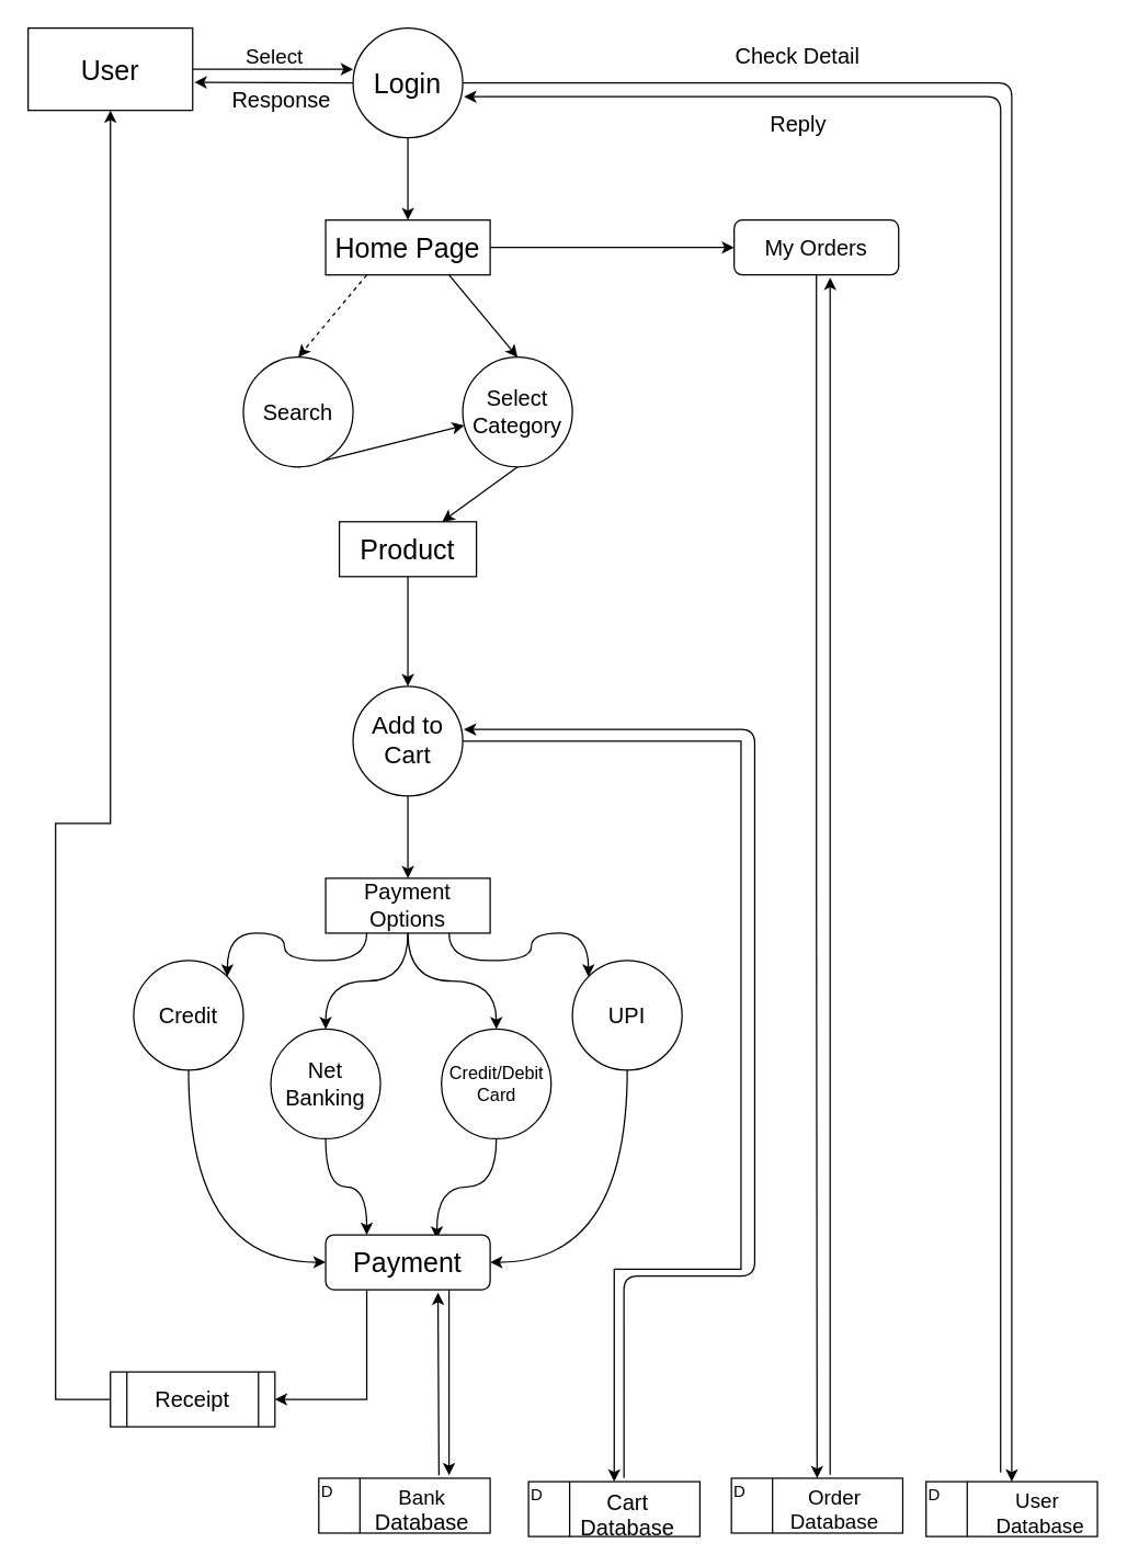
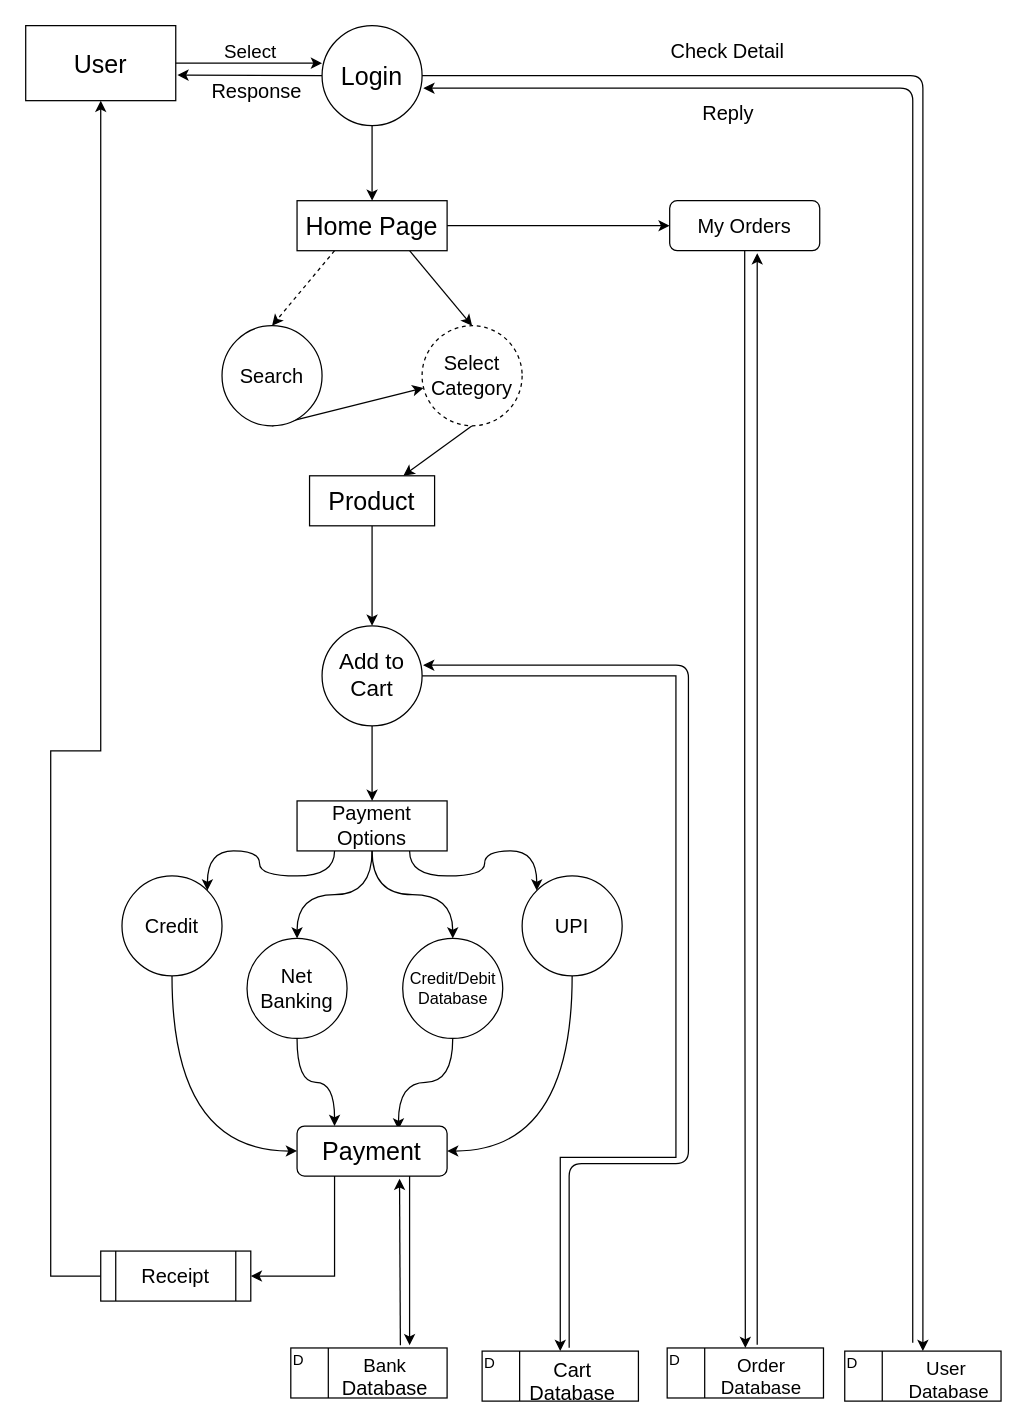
  <mxCell id="0" />
  <mxCell id="1" parent="0" />
  <mxCell id="2" value="&lt;font style=&quot;font-size: 20px&quot;&gt;User&lt;/font&gt;" parent="1" vertex="1" style="rounded=0;whiteSpace=wrap;html=1;"><mxGeometry as="geometry" height="60" width="120" x="20" y="20" /></mxCell>
  <mxCell id="3" value="&lt;font style=&quot;font-size: 20px&quot;&gt;Login&lt;/font&gt;" parent="1" vertex="1" style="ellipse;whiteSpace=wrap;html=1;aspect=fixed;"><mxGeometry as="geometry" height="80" width="80" x="257" y="20" /></mxCell>
  <mxCell id="4" parent="1" style="rounded=0;orthogonalLoop=1;jettySize=auto;html=1;exitX=0.25;exitY=1;exitDx=0;exitDy=0;entryX=0.5;entryY=0;entryDx=0;entryDy=0;dashed=1;" edge="1" source="7" target="9"><mxGeometry as="geometry" relative="1" /></mxCell>
  <mxCell id="5" parent="1" style="edgeStyle=none;rounded=0;orthogonalLoop=1;jettySize=auto;html=1;exitX=0.75;exitY=1;exitDx=0;exitDy=0;entryX=0.5;entryY=0;entryDx=0;entryDy=0;" edge="1" source="7" target="11"><mxGeometry as="geometry" relative="1" /></mxCell>
  <mxCell id="6" parent="1" style="edgeStyle=orthogonalEdgeStyle;curved=1;rounded=0;orthogonalLoop=1;jettySize=auto;html=1;exitX=1;exitY=0.5;exitDx=0;exitDy=0;entryX=0;entryY=0.5;entryDx=0;entryDy=0;" edge="1" source="7" target="36"><mxGeometry as="geometry" relative="1" /></mxCell>
  <mxCell id="7" value="&lt;font style=&quot;font-size: 20px&quot;&gt;Home Page&lt;/font&gt;" parent="1" vertex="1" style="rounded=0;whiteSpace=wrap;html=1;"><mxGeometry as="geometry" height="40" width="120" x="237" y="160" /></mxCell>
  <mxCell id="8" parent="1" style="edgeStyle=none;rounded=0;orthogonalLoop=1;jettySize=auto;html=1;exitX=0.5;exitY=1;exitDx=0;exitDy=0;" edge="1" source="9" target="11"><mxGeometry as="geometry" relative="1" /></mxCell>
  <mxCell id="9" value="&lt;font style=&quot;font-size: 16px&quot;&gt;Search&lt;/font&gt;" parent="1" vertex="1" style="ellipse;whiteSpace=wrap;html=1;aspect=fixed;"><mxGeometry as="geometry" height="80" width="80" x="177" y="260" /></mxCell>
  <mxCell id="10" parent="1" style="edgeStyle=none;rounded=0;orthogonalLoop=1;jettySize=auto;html=1;exitX=0.5;exitY=1;exitDx=0;exitDy=0;entryX=0.75;entryY=0;entryDx=0;entryDy=0;" edge="1" source="11" target="16"><mxGeometry as="geometry" relative="1" /></mxCell>
- <mxCell id="11" value="&lt;font style=&quot;font-size: 16px&quot;&gt;Select Category&lt;/font&gt;" parent="1" vertex="1" style="ellipse;whiteSpace=wrap;html=1;aspect=fixed;"><mxGeometry as="geometry" height="80" width="80" x="337" y="260" /></mxCell>
+ <mxCell id="11" value="&lt;font style=&quot;font-size: 16px&quot;&gt;Select Category&lt;/font&gt;" parent="1" vertex="1" style="ellipse;whiteSpace=wrap;html=1;aspect=fixed;dashed=1;"><mxGeometry as="geometry" height="80" width="80" x="337" y="260" /></mxCell>
  <mxCell id="12" value="" parent="1" style="endArrow=classic;html=1;exitX=1;exitY=0.5;exitDx=0;exitDy=0;" edge="1" source="2"><mxGeometry as="geometry" height="50" width="50" relative="1"><mxPoint as="sourcePoint" x="181" y="50" /><mxPoint as="targetPoint" x="257" y="50" /></mxGeometry></mxCell>
  <mxCell id="13" value="" parent="1" style="endArrow=classic;html=1;entryX=1.011;entryY=0.659;entryDx=0;entryDy=0;entryPerimeter=0;" edge="1" source="3" target="2"><mxGeometry as="geometry" height="50" width="50" relative="1"><mxPoint as="sourcePoint" x="207" y="110" /><mxPoint as="targetPoint" x="197" y="70" /></mxGeometry></mxCell>
  <mxCell id="14" value="" parent="1" style="endArrow=classic;html=1;entryX=0.5;entryY=0;entryDx=0;entryDy=0;exitX=0.5;exitY=1;exitDx=0;exitDy=0;" edge="1" source="3" target="7"><mxGeometry as="geometry" height="50" width="50" relative="1"><mxPoint as="sourcePoint" x="257" y="150" /><mxPoint as="targetPoint" x="307" y="100" /></mxGeometry></mxCell>
  <mxCell id="15" parent="1" style="edgeStyle=none;rounded=0;orthogonalLoop=1;jettySize=auto;html=1;exitX=0.5;exitY=1;exitDx=0;exitDy=0;entryX=0.5;entryY=0;entryDx=0;entryDy=0;" edge="1" source="16" target="19"><mxGeometry as="geometry" relative="1" /></mxCell>
  <mxCell id="16" value="&lt;font style=&quot;font-size: 20px&quot;&gt;Product&lt;/font&gt;" parent="1" vertex="1" style="rounded=0;whiteSpace=wrap;html=1;"><mxGeometry as="geometry" height="40" width="100" x="247" y="380" /></mxCell>
  <mxCell id="17" parent="1" style="edgeStyle=none;rounded=0;orthogonalLoop=1;jettySize=auto;html=1;exitX=0.5;exitY=1;exitDx=0;exitDy=0;" edge="1" source="19" target="24"><mxGeometry as="geometry" relative="1"><mxPoint as="targetPoint" x="296.941" y="660" /></mxGeometry></mxCell>
  <mxCell id="18" parent="1" style="edgeStyle=orthogonalEdgeStyle;rounded=0;orthogonalLoop=1;jettySize=auto;html=1;exitX=1;exitY=0.5;exitDx=0;exitDy=0;entryX=0.5;entryY=0;entryDx=0;entryDy=0;elbow=vertical;" edge="1" source="19" target="45"><mxGeometry as="geometry" relative="1"><mxPoint as="targetPoint" x="415" y="1040" /><Array as="points"><mxPoint x="540" y="540" /><mxPoint x="540" y="925" /><mxPoint x="448" y="925" /></Array></mxGeometry></mxCell>
  <mxCell id="19" value="&lt;font style=&quot;font-size: 18px&quot;&gt;Add to Cart&lt;/font&gt;" parent="1" vertex="1" style="ellipse;whiteSpace=wrap;html=1;aspect=fixed;"><mxGeometry as="geometry" height="80" width="80" x="257" y="500" /></mxCell>
  <mxCell id="20" parent="1" style="edgeStyle=orthogonalEdgeStyle;rounded=0;orthogonalLoop=1;jettySize=auto;html=1;exitX=0.25;exitY=1;exitDx=0;exitDy=0;entryX=1;entryY=0;entryDx=0;entryDy=0;curved=1;" edge="1" source="24" target="26"><mxGeometry as="geometry" relative="1" /></mxCell>
  <mxCell id="21" parent="1" style="edgeStyle=orthogonalEdgeStyle;curved=1;rounded=0;orthogonalLoop=1;jettySize=auto;html=1;exitX=0.5;exitY=1;exitDx=0;exitDy=0;" edge="1" source="24" target="28"><mxGeometry as="geometry" relative="1" /></mxCell>
  <mxCell id="22" parent="1" style="edgeStyle=orthogonalEdgeStyle;curved=1;rounded=0;orthogonalLoop=1;jettySize=auto;html=1;exitX=0.5;exitY=1;exitDx=0;exitDy=0;entryX=0.5;entryY=0;entryDx=0;entryDy=0;" edge="1" source="24" target="30"><mxGeometry as="geometry" relative="1" /></mxCell>
  <mxCell id="23" parent="1" style="edgeStyle=orthogonalEdgeStyle;curved=1;rounded=0;orthogonalLoop=1;jettySize=auto;html=1;exitX=0.75;exitY=1;exitDx=0;exitDy=0;entryX=0;entryY=0;entryDx=0;entryDy=0;" edge="1" source="24" target="32"><mxGeometry as="geometry" relative="1" /></mxCell>
  <mxCell id="24" value="&lt;font style=&quot;font-size: 16px&quot;&gt;Payment Options&lt;/font&gt;" parent="1" vertex="1" style="rounded=0;whiteSpace=wrap;html=1;"><mxGeometry as="geometry" height="40" width="120" x="237" y="640" /></mxCell>
  <mxCell id="25" parent="1" style="edgeStyle=orthogonalEdgeStyle;curved=1;rounded=0;orthogonalLoop=1;jettySize=auto;html=1;exitX=0.5;exitY=1;exitDx=0;exitDy=0;entryX=0;entryY=0.5;entryDx=0;entryDy=0;" edge="1" source="26" target="35"><mxGeometry as="geometry" relative="1" /></mxCell>
  <mxCell id="26" value="&lt;font style=&quot;font-size: 16px&quot;&gt;Credit&lt;/font&gt;" parent="1" vertex="1" style="ellipse;whiteSpace=wrap;html=1;aspect=fixed;"><mxGeometry as="geometry" height="80" width="80" x="97" y="700" /></mxCell>
  <mxCell id="27" parent="1" style="edgeStyle=orthogonalEdgeStyle;curved=1;rounded=0;orthogonalLoop=1;jettySize=auto;html=1;exitX=0.5;exitY=1;exitDx=0;exitDy=0;entryX=0.25;entryY=0;entryDx=0;entryDy=0;" edge="1" source="28" target="35"><mxGeometry as="geometry" relative="1" /></mxCell>
  <mxCell id="28" value="&lt;font style=&quot;font-size: 16px&quot;&gt;Net Banking&lt;/font&gt;" parent="1" vertex="1" style="ellipse;whiteSpace=wrap;html=1;aspect=fixed;"><mxGeometry as="geometry" height="80" width="80" x="197" y="750" /></mxCell>
  <mxCell id="29" parent="1" style="edgeStyle=orthogonalEdgeStyle;curved=1;rounded=0;orthogonalLoop=1;jettySize=auto;html=1;exitX=0.5;exitY=1;exitDx=0;exitDy=0;entryX=0.676;entryY=0.071;entryDx=0;entryDy=0;entryPerimeter=0;" edge="1" source="30" target="35"><mxGeometry as="geometry" relative="1" /></mxCell>
- <mxCell id="30" value="&lt;font style=&quot;font-size: 13px&quot;&gt;Credit/Debit Card&lt;/font&gt;" parent="1" vertex="1" style="ellipse;whiteSpace=wrap;html=1;aspect=fixed;"><mxGeometry as="geometry" height="80" width="80" x="321.5" y="750" /></mxCell>
+ <mxCell id="30" value="&lt;font style=&quot;font-size: 13px&quot;&gt;Credit/Debit Database&lt;/font&gt;" parent="1" vertex="1" style="ellipse;whiteSpace=wrap;html=1;aspect=fixed;"><mxGeometry as="geometry" height="80" width="80" x="321.5" y="750" /></mxCell>
  <mxCell id="31" parent="1" style="edgeStyle=orthogonalEdgeStyle;curved=1;rounded=0;orthogonalLoop=1;jettySize=auto;html=1;exitX=0.5;exitY=1;exitDx=0;exitDy=0;entryX=1;entryY=0.5;entryDx=0;entryDy=0;" edge="1" source="32" target="35"><mxGeometry as="geometry" relative="1" /></mxCell>
  <mxCell id="32" value="&lt;font style=&quot;font-size: 16px&quot;&gt;UPI&lt;/font&gt;" parent="1" vertex="1" style="ellipse;whiteSpace=wrap;html=1;aspect=fixed;"><mxGeometry as="geometry" height="80" width="80" x="417" y="700" /></mxCell>
  <mxCell id="33" parent="1" style="edgeStyle=orthogonalEdgeStyle;rounded=0;orthogonalLoop=1;jettySize=auto;html=1;exitX=0.75;exitY=1;exitDx=0;exitDy=0;entryX=0.76;entryY=-0.055;entryDx=0;entryDy=0;entryPerimeter=0;" edge="1" source="35" target="49"><mxGeometry as="geometry" relative="1" /></mxCell>
  <mxCell id="34" parent="1" style="edgeStyle=orthogonalEdgeStyle;rounded=0;orthogonalLoop=1;jettySize=auto;html=1;exitX=0.25;exitY=1;exitDx=0;exitDy=0;entryX=1;entryY=0.5;entryDx=0;entryDy=0;" edge="1" source="35" target="60"><mxGeometry as="geometry" relative="1" /></mxCell>
  <mxCell id="35" value="&lt;font style=&quot;font-size: 20px&quot;&gt;Payment&lt;/font&gt;" parent="1" vertex="1" style="rounded=1;whiteSpace=wrap;html=1;"><mxGeometry as="geometry" height="40" width="120" x="237" y="900" /></mxCell>
  <mxCell id="36" value="&lt;font style=&quot;font-size: 16px&quot;&gt;My Orders&lt;/font&gt;" parent="1" vertex="1" style="rounded=1;whiteSpace=wrap;html=1;"><mxGeometry as="geometry" height="40" width="120" x="535" y="160" /></mxCell>
  <mxCell id="37" value="" parent="1" vertex="1" style="shape=stencil(tZThDoIgFIWfhr8NZD1Ao3oP1GsyCRxQ1tuHolsauuZ0c27cw875LnJFlNmS14AS3CB6RklCMPZvv7bO6AoakbsyKEKVYIQLajnZzW0NmQvFJzeCpxJahV4QPnm9fSjLtFJ+m9DKjpQv3cdyoXwKfge3PuA1WtWe5A4OTI/RVa9rPQ/HHVzJNp4D27b9T1y3YSU7kJJdvhRZ2T1lvjJ3iSlLeVbdjH6oPEpi2glZvtfTIZyMWYRmJpOyQhtYgCmElGHE5w4OpBS1hf+Ix7wx2sE2Htr18oPcVcMPqit8AA==);whiteSpace=wrap;html=1;"><mxGeometry as="geometry" height="40" width="125" x="675" y="1080" /></mxCell>
  <mxCell id="38" value="" parent="1" style="endArrow=none;html=1;" edge="1"><mxGeometry as="geometry" height="50" width="50" relative="1"><mxPoint as="sourcePoint" x="705" y="1120" /><mxPoint as="targetPoint" x="705" y="1080" /></mxGeometry></mxCell>
  <mxCell id="39" value="D" parent="1" vertex="1" style="text;html=1;resizable=0;points=[];autosize=1;align=left;verticalAlign=top;spacingTop=-4;"><mxGeometry as="geometry" height="20" width="20" x="675" y="1080" /></mxCell>
  <mxCell id="40" value="&lt;div align=&quot;center&quot;&gt;&lt;font style=&quot;font-size: 15px&quot;&gt;User&amp;nbsp;&lt;br&gt;Database&lt;/font&gt;&lt;/div&gt;" parent="1" vertex="1" style="text;html=1;resizable=0;points=[];autosize=1;align=center;verticalAlign=top;spacingTop=-4;"><mxGeometry as="geometry" height="35" width="75" x="720" y="1082.5" /></mxCell>
  <mxCell id="41" value="" parent="1" vertex="1" style="shape=stencil(tZThDoIgFIWfhr8NZD1Ao3oP1GsyCRxQ1tuHolsauuZ0c27cw875LnJFlNmS14AS3CB6RklCMPZvv7bO6AoakbsyKEKVYIQLajnZzW0NmQvFJzeCpxJahV4QPnm9fSjLtFJ+m9DKjpQv3cdyoXwKfge3PuA1WtWe5A4OTI/RVa9rPQ/HHVzJNp4D27b9T1y3YSU7kJJdvhRZ2T1lvjJ3iSlLeVbdjH6oPEpi2glZvtfTIZyMWYRmJpOyQhtYgCmElGHE5w4OpBS1hf+Ix7wx2sE2Htr18oPcVcMPqit8AA==);whiteSpace=wrap;html=1;"><mxGeometry as="geometry" height="40" width="125" x="533" y="1077.5" /></mxCell>
  <mxCell id="42" value="" parent="1" style="endArrow=none;html=1;" edge="1"><mxGeometry as="geometry" height="50" width="50" relative="1"><mxPoint as="sourcePoint" x="563" y="1117.5" /><mxPoint as="targetPoint" x="563" y="1077.5" /></mxGeometry></mxCell>
  <mxCell id="43" value="D" parent="1" vertex="1" style="text;html=1;resizable=0;points=[];autosize=1;align=left;verticalAlign=top;spacingTop=-4;"><mxGeometry as="geometry" height="20" width="20" x="533" y="1077.5" /></mxCell>
  <mxCell id="44" value="&lt;div align=&quot;center&quot;&gt;&lt;font style=&quot;font-size: 15px&quot;&gt;Order&lt;/font&gt;&lt;/div&gt;&lt;div align=&quot;center&quot;&gt;&lt;font style=&quot;font-size: 15px&quot;&gt;Database&lt;/font&gt;&lt;/div&gt;" parent="1" vertex="1" style="text;html=1;resizable=0;points=[];autosize=1;align=center;verticalAlign=top;spacingTop=-4;"><mxGeometry as="geometry" height="35" width="75" x="570" y="1080" /></mxCell>
  <mxCell id="45" value="" parent="1" vertex="1" style="shape=stencil(tZThDoIgFIWfhr8NZD1Ao3oP1GsyCRxQ1tuHolsauuZ0c27cw875LnJFlNmS14AS3CB6RklCMPZvv7bO6AoakbsyKEKVYIQLajnZzW0NmQvFJzeCpxJahV4QPnm9fSjLtFJ+m9DKjpQv3cdyoXwKfge3PuA1WtWe5A4OTI/RVa9rPQ/HHVzJNp4D27b9T1y3YSU7kJJdvhRZ2T1lvjJ3iSlLeVbdjH6oPEpi2glZvtfTIZyMWYRmJpOyQhtYgCmElGHE5w4OpBS1hf+Ix7wx2sE2Htr18oPcVcMPqit8AA==);whiteSpace=wrap;html=1;"><mxGeometry as="geometry" height="40" width="125" x="385" y="1080" /></mxCell>
  <mxCell id="46" value="" parent="1" style="endArrow=none;html=1;" edge="1"><mxGeometry as="geometry" height="50" width="50" relative="1"><mxPoint as="sourcePoint" x="415" y="1120" /><mxPoint as="targetPoint" x="415" y="1080" /></mxGeometry></mxCell>
  <mxCell id="47" value="D" parent="1" vertex="1" style="text;html=1;resizable=0;points=[];autosize=1;align=left;verticalAlign=top;spacingTop=-4;"><mxGeometry as="geometry" height="20" width="20" x="385" y="1080" /></mxCell>
  <mxCell id="48" value="&lt;div align=&quot;center&quot;&gt;&lt;font size=&quot;3&quot;&gt;Cart&lt;/font&gt;&lt;/div&gt;&lt;div align=&quot;center&quot;&gt;&lt;font size=&quot;3&quot;&gt;Database&lt;/font&gt;&lt;font size=&quot;3&quot;&gt;&lt;br&gt;&lt;/font&gt;&lt;/div&gt;" parent="1" vertex="1" style="text;html=1;resizable=0;points=[];autosize=1;align=center;verticalAlign=top;spacingTop=-4;"><mxGeometry as="geometry" height="35" width="80" x="417" y="1082.5" /></mxCell>
  <mxCell id="49" value="" parent="1" vertex="1" style="shape=stencil(tZThDoIgFIWfhr8NZD1Ao3oP1GsyCRxQ1tuHolsauuZ0c27cw875LnJFlNmS14AS3CB6RklCMPZvv7bO6AoakbsyKEKVYIQLajnZzW0NmQvFJzeCpxJahV4QPnm9fSjLtFJ+m9DKjpQv3cdyoXwKfge3PuA1WtWe5A4OTI/RVa9rPQ/HHVzJNp4D27b9T1y3YSU7kJJdvhRZ2T1lvjJ3iSlLeVbdjH6oPEpi2glZvtfTIZyMWYRmJpOyQhtYgCmElGHE5w4OpBS1hf+Ix7wx2sE2Htr18oPcVcMPqit8AA==);whiteSpace=wrap;html=1;"><mxGeometry as="geometry" height="40" width="125" x="232" y="1077.5" /></mxCell>
  <mxCell id="50" value="" parent="1" style="endArrow=none;html=1;" edge="1"><mxGeometry as="geometry" height="50" width="50" relative="1"><mxPoint as="sourcePoint" x="262" y="1117.5" /><mxPoint as="targetPoint" x="262" y="1077.5" /></mxGeometry></mxCell>
  <mxCell id="51" value="D" parent="1" vertex="1" style="text;html=1;resizable=0;points=[];autosize=1;align=left;verticalAlign=top;spacingTop=-4;"><mxGeometry as="geometry" height="20" width="20" x="232" y="1077.5" /></mxCell>
  <mxCell id="52" value="&lt;div align=&quot;center&quot;&gt;&lt;font style=&quot;font-size: 15px&quot;&gt;Bank&lt;/font&gt;&lt;/div&gt;&lt;div align=&quot;center&quot;&gt;&lt;font size=&quot;3&quot;&gt;Database&lt;/font&gt;&lt;font size=&quot;3&quot;&gt;&lt;br&gt;&lt;/font&gt;&lt;/div&gt;" parent="1" vertex="1" style="text;html=1;resizable=0;points=[];autosize=1;align=center;verticalAlign=top;spacingTop=-4;"><mxGeometry as="geometry" height="35" width="80" x="267" y="1080" /></mxCell>
  <mxCell id="53" value="" parent="1" style="endArrow=classic;html=1;exitX=0.5;exitY=1;exitDx=0;exitDy=0;entryX=0.5;entryY=0;entryDx=0;entryDy=0;edgeStyle=orthogonalEdgeStyle;" edge="1" source="36" target="41"><mxGeometry as="geometry" height="50" width="50" relative="1"><mxPoint as="sourcePoint" x="297" y="900" /><mxPoint as="targetPoint" x="615" y="1055" /><Array as="points"><mxPoint x="595" y="635" /></Array></mxGeometry></mxCell>
  <mxCell id="54" value="" parent="1" style="endArrow=classic;html=1;edgeStyle=orthogonalEdgeStyle;" edge="1"><mxGeometry as="geometry" height="50" width="50" relative="1"><mxPoint as="sourcePoint" x="605" y="1075" /><mxPoint as="targetPoint" x="605" y="202" /><Array as="points"><mxPoint x="605" y="639" /><mxPoint x="605" y="639" /></Array></mxGeometry></mxCell>
  <mxCell id="55" value="" parent="1" style="endArrow=classic;html=1;exitX=1;exitY=0.5;exitDx=0;exitDy=0;entryX=0.5;entryY=0;entryDx=0;entryDy=0;edgeStyle=orthogonalEdgeStyle;" edge="1" source="3" target="37"><mxGeometry as="geometry" height="50" width="50" relative="1"><mxPoint as="sourcePoint" x="645" y="440" /><mxPoint as="targetPoint" x="705" y="1010" /></mxGeometry></mxCell>
  <mxCell id="56" value="" parent="1" style="endArrow=classic;html=1;exitX=0.125;exitY=-0.26;exitDx=0;exitDy=0;exitPerimeter=0;edgeStyle=orthogonalEdgeStyle;" edge="1" source="40"><mxGeometry as="geometry" height="50" width="50" relative="1"><mxPoint as="sourcePoint" x="737.5" y="1030" /><mxPoint as="targetPoint" x="338" y="70" /><Array as="points"><mxPoint x="729" y="70" /></Array></mxGeometry></mxCell>
  <mxCell id="57" value="" parent="1" style="endArrow=classic;html=1;exitX=0.701;exitY=-0.055;exitDx=0;exitDy=0;exitPerimeter=0;entryX=0.683;entryY=1.054;entryDx=0;entryDy=0;entryPerimeter=0;" edge="1" source="49" target="35"><mxGeometry as="geometry" height="50" width="50" relative="1"><mxPoint as="sourcePoint" x="280" y="1050" /><mxPoint as="targetPoint" x="330" y="1000" /></mxGeometry></mxCell>
  <mxCell id="58" value="" parent="1" style="endArrow=classic;html=1;exitX=0.557;exitY=-0.065;exitDx=0;exitDy=0;exitPerimeter=0;entryX=1.01;entryY=0.393;entryDx=0;entryDy=0;entryPerimeter=0;edgeStyle=orthogonalEdgeStyle;" edge="1" source="45" target="19"><mxGeometry as="geometry" height="50" width="50" relative="1"><mxPoint as="sourcePoint" x="460" y="1045" /><mxPoint as="targetPoint" x="480" y="530" /><Array as="points"><mxPoint x="455" y="930" /><mxPoint x="550" y="930" /><mxPoint x="550" y="532" /></Array></mxGeometry></mxCell>
  <mxCell id="59" parent="1" style="edgeStyle=orthogonalEdgeStyle;rounded=0;orthogonalLoop=1;jettySize=auto;html=1;exitX=0;exitY=0.5;exitDx=0;exitDy=0;entryX=0.5;entryY=1;entryDx=0;entryDy=0;" edge="1" source="60" target="2"><mxGeometry as="geometry" relative="1"><mxPoint as="targetPoint" x="110" y="110" /><Array as="points"><mxPoint x="40" y="1020" /><mxPoint x="40" y="600" /><mxPoint x="80" y="600" /></Array></mxGeometry></mxCell>
  <mxCell id="60" value="&lt;font style=&quot;font-size: 16px&quot;&gt;Receipt&lt;/font&gt;" parent="1" vertex="1" style="shape=process;whiteSpace=wrap;html=1;backgroundOutline=1;"><mxGeometry as="geometry" height="40" width="120" x="80" y="1000" /></mxCell>
  <mxCell id="61" value="&lt;font style=&quot;font-size: 15px&quot;&gt;Select&lt;/font&gt;" parent="1" vertex="1" style="text;html=1;strokeColor=none;fillColor=none;align=center;verticalAlign=middle;whiteSpace=wrap;rounded=0;"><mxGeometry as="geometry" height="20" width="40" x="180" y="29.971" /></mxCell>
  <mxCell id="62" value="&lt;font style=&quot;font-size: 16px&quot;&gt;Response&lt;/font&gt;" parent="1" vertex="1" style="text;html=1;resizable=0;points=[];autosize=1;align=left;verticalAlign=top;spacingTop=-4;"><mxGeometry as="geometry" height="20" width="90" x="167" y="60" /></mxCell>
  <mxCell id="63" value="&lt;font style=&quot;font-size: 16px&quot;&gt;Check Detail&lt;/font&gt;" parent="1" vertex="1" style="text;html=1;strokeColor=none;fillColor=none;align=center;verticalAlign=middle;whiteSpace=wrap;rounded=0;"><mxGeometry as="geometry" height="20" width="117" x="523" y="30" /></mxCell>
  <mxCell id="64" value="&lt;font style=&quot;font-size: 16px&quot;&gt;Reply&lt;/font&gt;" parent="1" vertex="1" style="text;html=1;strokeColor=none;fillColor=none;align=center;verticalAlign=middle;whiteSpace=wrap;rounded=0;"><mxGeometry as="geometry" height="20" width="40" x="561.5" y="80" /></mxCell>
